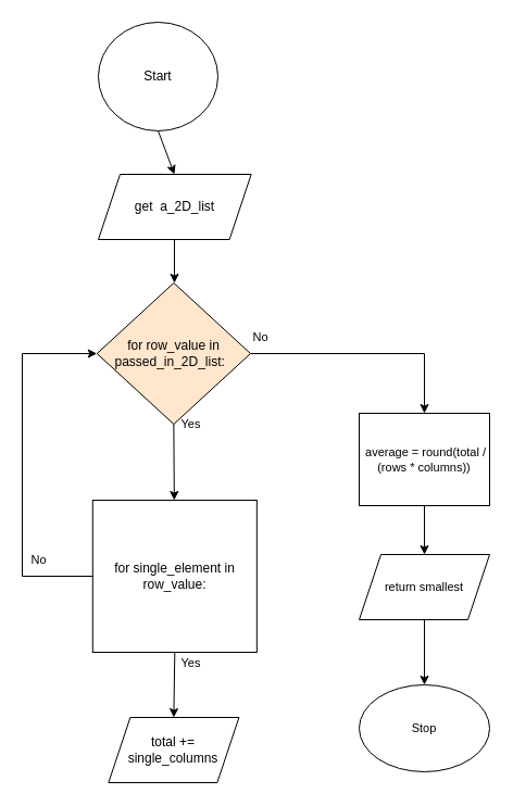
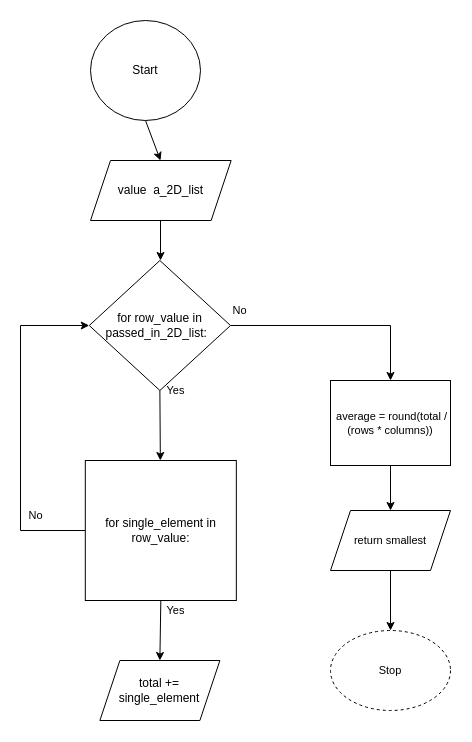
  <mxCell id="0" />
  <mxCell id="1" parent="0" />
  <mxCell id="2" style="edgeStyle=none;html=1;exitX=0.5;exitY=1;exitDx=0;exitDy=0;" parent="1" source="3" edge="1"><mxGeometry relative="1" as="geometry"><mxPoint x="160" y="160" as="targetPoint" /></mxGeometry></mxCell>
  <mxCell id="3" value="Start" style="ellipse;whiteSpace=wrap;html=1;" parent="1" vertex="1"><mxGeometry x="90" y="20" width="110" height="100" as="geometry" /></mxCell>
  <mxCell id="4" style="edgeStyle=none;html=1;exitX=0.5;exitY=1;exitDx=0;exitDy=0;" parent="1" edge="1"><mxGeometry relative="1" as="geometry"><mxPoint x="160" y="260" as="targetPoint" /><mxPoint x="160" y="220" as="sourcePoint" /></mxGeometry></mxCell>
  <mxCell id="5" style="edgeStyle=none;html=1;exitX=0.5;exitY=1;exitDx=0;exitDy=0;" parent="1" source="7" target="10" edge="1"><mxGeometry relative="1" as="geometry" /></mxCell>
  <mxCell id="6" style="edgeStyle=orthogonalEdgeStyle;shape=connector;rounded=0;html=1;exitX=1;exitY=0.5;exitDx=0;exitDy=0;entryX=0.5;entryY=0;entryDx=0;entryDy=0;labelBackgroundColor=default;fontFamily=Helvetica;fontSize=11;fontColor=default;endArrow=classic;strokeColor=default;" edge="1" parent="1" source="7" target="20"><mxGeometry relative="1" as="geometry" /></mxCell>
- <mxCell id="7" value="&lt;span style=&quot;font-weight: 400&quot;&gt;for row_value in passed_in_2D_list:&amp;nbsp;&amp;nbsp;&lt;/span&gt;" style="rhombus;whiteSpace=wrap;html=1;fontStyle=1;fillColor=#ffe6cc;" parent="1" vertex="1"><mxGeometry x="88.75" y="260" width="141.25" height="130" as="geometry" /></mxCell>
+ <mxCell id="7" value="&lt;span style=&quot;font-weight: 400&quot;&gt;for row_value in passed_in_2D_list:&amp;nbsp;&amp;nbsp;&lt;/span&gt;" style="rhombus;whiteSpace=wrap;html=1;fontStyle=1" parent="1" vertex="1"><mxGeometry x="88.75" y="260" width="141.25" height="130" as="geometry" /></mxCell>
  <mxCell id="8" style="edgeStyle=none;html=1;exitX=0.5;exitY=1;exitDx=0;exitDy=0;entryX=0.5;entryY=0;entryDx=0;entryDy=0;" parent="1" source="10" edge="1"><mxGeometry relative="1" as="geometry"><mxPoint x="159.37" y="660" as="targetPoint" /></mxGeometry></mxCell>
  <mxCell id="9" style="edgeStyle=orthogonalEdgeStyle;html=1;exitX=0;exitY=0.5;exitDx=0;exitDy=0;entryX=0;entryY=0.5;entryDx=0;entryDy=0;rounded=0;" parent="1" source="10" target="7" edge="1"><mxGeometry relative="1" as="geometry"><mxPoint x="-10" y="450" as="targetPoint" /><Array as="points"><mxPoint x="20" y="530" /><mxPoint x="20" y="325" /></Array></mxGeometry></mxCell>
  <mxCell id="10" value="&lt;div&gt;&lt;span style=&quot;font-weight: 400&quot;&gt;for single_element in row_value:&lt;/span&gt;&lt;br&gt;&lt;/div&gt;" style="whiteSpace=wrap;html=1;fontStyle=1;rounded=0;" parent="1" vertex="1"><mxGeometry x="84.81" y="460" width="151.02" height="140" as="geometry" /></mxCell>
  <mxCell id="11" value="No" style="text;html=1;resizable=0;autosize=1;align=center;verticalAlign=middle;points=[];fillColor=none;strokeColor=none;rounded=0;fontFamily=Helvetica;fontSize=11;fontColor=default;" parent="1" vertex="1"><mxGeometry x="20" y="505" width="30" height="20" as="geometry" /></mxCell>
  <mxCell id="12" value="Yes" style="text;html=1;resizable=0;autosize=1;align=center;verticalAlign=middle;points=[];fillColor=none;strokeColor=none;rounded=0;fontFamily=Helvetica;fontSize=11;fontColor=default;" parent="1" vertex="1"><mxGeometry x="160" y="380" width="30" height="20" as="geometry" /></mxCell>
  <mxCell id="13" style="edgeStyle=orthogonalEdgeStyle;shape=connector;rounded=0;html=1;exitX=0.5;exitY=1;exitDx=0;exitDy=0;labelBackgroundColor=default;fontFamily=Helvetica;fontSize=11;fontColor=default;endArrow=classic;strokeColor=default;" parent="1" source="14" target="15" edge="1"><mxGeometry relative="1" as="geometry" /></mxCell>
  <mxCell id="14" value="return smallest" style="shape=parallelogram;perimeter=parallelogramPerimeter;whiteSpace=wrap;html=1;fixedSize=1;fontFamily=Helvetica;fontSize=11;fontColor=default;" parent="1" vertex="1"><mxGeometry x="330" y="510" width="120" height="60" as="geometry" /></mxCell>
- <mxCell id="15" value="Stop" style="ellipse;whiteSpace=wrap;html=1;fontFamily=Helvetica;fontSize=11;fontColor=default;" parent="1" vertex="1"><mxGeometry x="330" y="630" width="120" height="80" as="geometry" /></mxCell>
+ <mxCell id="15" value="Stop" style="ellipse;whiteSpace=wrap;html=1;fontFamily=Helvetica;fontSize=11;fontColor=default;dashed=1;" parent="1" vertex="1"><mxGeometry x="330" y="630" width="120" height="80" as="geometry" /></mxCell>
  <mxCell id="16" value="No" style="text;html=1;resizable=0;autosize=1;align=center;verticalAlign=middle;points=[];fillColor=none;strokeColor=none;rounded=0;fontFamily=Helvetica;fontSize=11;fontColor=default;" parent="1" vertex="1"><mxGeometry x="224" y="300" width="30" height="20" as="geometry" /></mxCell>
- <mxCell id="17" value="get&amp;nbsp; a_2D_list" style="shape=parallelogram;perimeter=parallelogramPerimeter;whiteSpace=wrap;html=1;fixedSize=1;" vertex="1" parent="1"><mxGeometry x="90" y="160" width="140.63" height="60" as="geometry" /></mxCell>
- <mxCell id="18" value="total += single_columns" style="shape=parallelogram;perimeter=parallelogramPerimeter;whiteSpace=wrap;html=1;fixedSize=1;" vertex="1" parent="1"><mxGeometry x="99.38" y="660" width="120" height="60" as="geometry" /></mxCell>
+ <mxCell id="17" value="value&amp;nbsp; a_2D_list" style="shape=parallelogram;perimeter=parallelogramPerimeter;whiteSpace=wrap;html=1;fixedSize=1;" vertex="1" parent="1"><mxGeometry x="90" y="160" width="140.63" height="60" as="geometry" /></mxCell>
+ <mxCell id="18" value="total += single_element" style="shape=parallelogram;perimeter=parallelogramPerimeter;whiteSpace=wrap;html=1;fixedSize=1;" vertex="1" parent="1"><mxGeometry x="99.38" y="660" width="120" height="60" as="geometry" /></mxCell>
  <mxCell id="19" style="edgeStyle=orthogonalEdgeStyle;shape=connector;rounded=0;html=1;exitX=0.5;exitY=1;exitDx=0;exitDy=0;labelBackgroundColor=default;fontFamily=Helvetica;fontSize=11;fontColor=default;endArrow=classic;strokeColor=default;" edge="1" parent="1" source="20" target="14"><mxGeometry relative="1" as="geometry" /></mxCell>
  <mxCell id="20" value="&amp;nbsp;average = round(total / (rows * columns))" style="rounded=0;whiteSpace=wrap;html=1;fontFamily=Helvetica;fontSize=11;fontColor=default;" vertex="1" parent="1"><mxGeometry x="330" y="380" width="120" height="85" as="geometry" /></mxCell>
  <mxCell id="21" value="Yes" style="text;html=1;resizable=0;autosize=1;align=center;verticalAlign=middle;points=[];fillColor=none;strokeColor=none;rounded=0;fontFamily=Helvetica;fontSize=11;fontColor=default;" vertex="1" parent="1"><mxGeometry x="160" y="600" width="30" height="20" as="geometry" /></mxCell>
